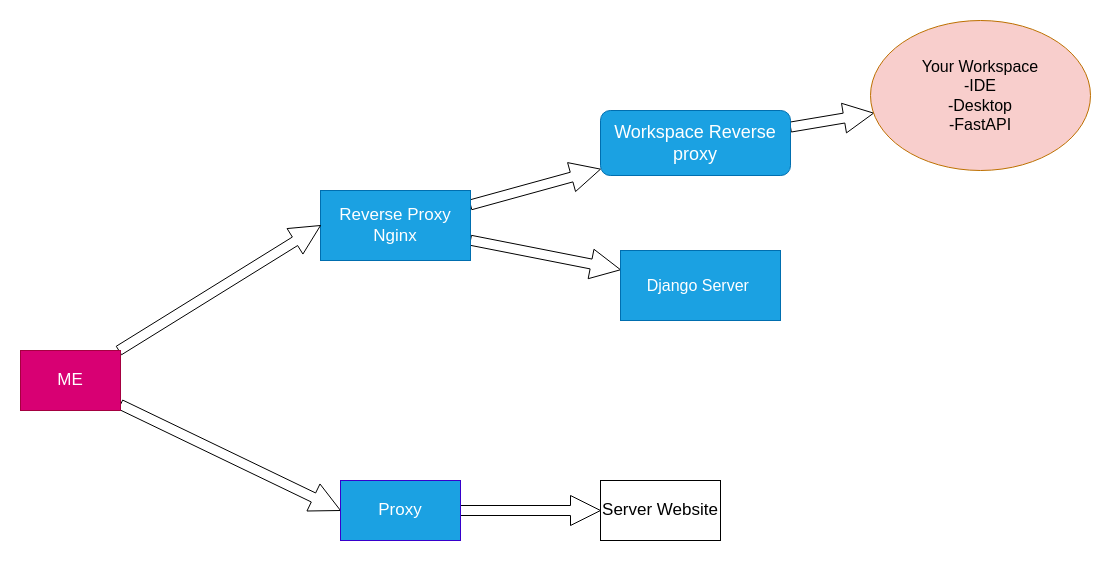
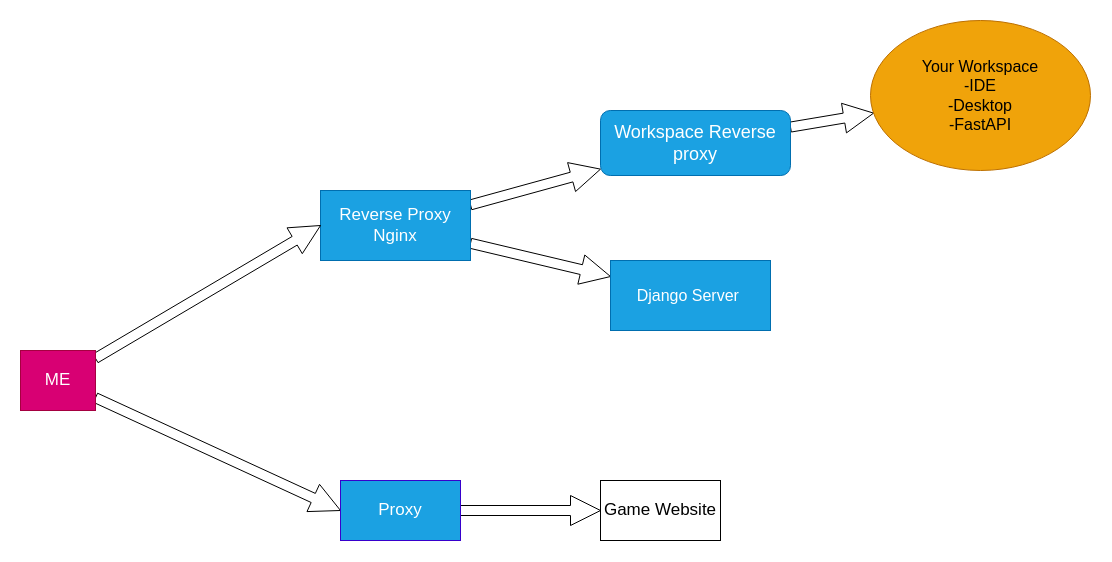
  <mxCell id="0" />
  <mxCell id="1" parent="0" />
  <mxCell id="2" value="" style="edgeStyle=none;shape=arrow;html=1;fontSize=17;" edge="1" parent="1" source="4" target="12"><mxGeometry relative="1" as="geometry" /></mxCell>
  <mxCell id="3" value="" style="edgeStyle=none;shape=arrow;html=1;fontSize=16;" edge="1" parent="1" source="4" target="14"><mxGeometry relative="1" as="geometry" /></mxCell>
  <mxCell id="4" value="&lt;font style=&quot;font-size: 17px&quot;&gt;Reverse Proxy&lt;br&gt;Nginx&lt;/font&gt;" style="whiteSpace=wrap;html=1;fillColor=#1ba1e2;fontColor=#ffffff;strokeColor=#006EAF;" vertex="1" parent="1"><mxGeometry x="320" y="190" width="150" height="70" as="geometry" /></mxCell>
  <mxCell id="5" style="edgeStyle=none;shape=arrow;html=1;entryX=0;entryY=0.5;entryDx=0;entryDy=0;fontSize=17;" edge="1" parent="1" source="7" target="9"><mxGeometry relative="1" as="geometry" /></mxCell>
  <mxCell id="6" style="edgeStyle=none;shape=arrow;html=1;entryX=0;entryY=0.5;entryDx=0;entryDy=0;fontSize=17;" edge="1" parent="1" source="7" target="4"><mxGeometry relative="1" as="geometry" /></mxCell>
- <mxCell id="7" value="ME" style="whiteSpace=wrap;html=1;fontSize=17;fillColor=#d80073;fontColor=#ffffff;strokeColor=#A50040;" vertex="1" parent="1"><mxGeometry x="20" y="350" width="100" height="60" as="geometry" /></mxCell>
+ <mxCell id="7" value="ME" style="whiteSpace=wrap;html=1;fontSize=17;fillColor=#d80073;fontColor=#ffffff;strokeColor=#A50040;" vertex="1" parent="1"><mxGeometry x="20" y="350" width="75" height="60" as="geometry" /></mxCell>
  <mxCell id="8" style="edgeStyle=none;shape=arrow;html=1;fontSize=17;" edge="1" parent="1" source="9" target="10"><mxGeometry relative="1" as="geometry" /></mxCell>
  <mxCell id="9" value="Proxy" style="whiteSpace=wrap;html=1;fontSize=17;fillColor=#1ba1e2;fontColor=#ffffff;strokeColor=#3700CC;" vertex="1" parent="1"><mxGeometry x="340" y="480" width="120" height="60" as="geometry" /></mxCell>
- <mxCell id="10" value="Server Website" style="whiteSpace=wrap;html=1;fontSize=17;" vertex="1" parent="1"><mxGeometry x="600" y="480" width="120" height="60" as="geometry" /></mxCell>
+ <mxCell id="10" value="Game Website" style="whiteSpace=wrap;html=1;fontSize=17;" vertex="1" parent="1"><mxGeometry x="600" y="480" width="120" height="60" as="geometry" /></mxCell>
  <mxCell id="11" value="" style="edgeStyle=none;shape=arrow;html=1;fontSize=18;" edge="1" parent="1" source="12" target="13"><mxGeometry relative="1" as="geometry" /></mxCell>
  <mxCell id="12" value="&lt;font style=&quot;font-size: 18px&quot;&gt;Workspace Reverse proxy&lt;/font&gt;" style="whiteSpace=wrap;html=1;fillColor=#1ba1e2;strokeColor=#006EAF;fontColor=#ffffff;rounded=1;" vertex="1" parent="1"><mxGeometry x="600" y="110" width="190" height="65" as="geometry" /></mxCell>
- <mxCell id="13" value="&lt;font style=&quot;font-size: 16px&quot;&gt;Your Workspace&lt;br&gt;-IDE&lt;br&gt;-Desktop&lt;br&gt;-FastAPI&lt;/font&gt;" style="ellipse;whiteSpace=wrap;html=1;fillColor=#f8cecc;strokeColor=#BD7000;fontColor=#000000;" vertex="1" parent="1"><mxGeometry x="870" y="20" width="220" height="150" as="geometry" /></mxCell>
- <mxCell id="14" value="&lt;font style=&quot;font-size: 16px&quot;&gt;Django Server&amp;nbsp;&lt;/font&gt;" style="whiteSpace=wrap;html=1;fillColor=#1ba1e2;strokeColor=#006EAF;fontColor=#ffffff;" vertex="1" parent="1"><mxGeometry x="620" y="250" width="160" height="70" as="geometry" /></mxCell>
+ <mxCell id="13" value="&lt;font style=&quot;font-size: 16px&quot;&gt;Your Workspace&lt;br&gt;-IDE&lt;br&gt;-Desktop&lt;br&gt;-FastAPI&lt;/font&gt;" style="ellipse;whiteSpace=wrap;html=1;fillColor=#f0a30a;strokeColor=#BD7000;fontColor=#000000;" vertex="1" parent="1"><mxGeometry x="870" y="20" width="220" height="150" as="geometry" /></mxCell>
+ <mxCell id="14" value="&lt;font style=&quot;font-size: 16px&quot;&gt;Django Server&amp;nbsp;&lt;/font&gt;" style="whiteSpace=wrap;html=1;fillColor=#1ba1e2;strokeColor=#006EAF;fontColor=#ffffff;" vertex="1" parent="1"><mxGeometry x="610" y="260" width="160" height="70" as="geometry" /></mxCell>
